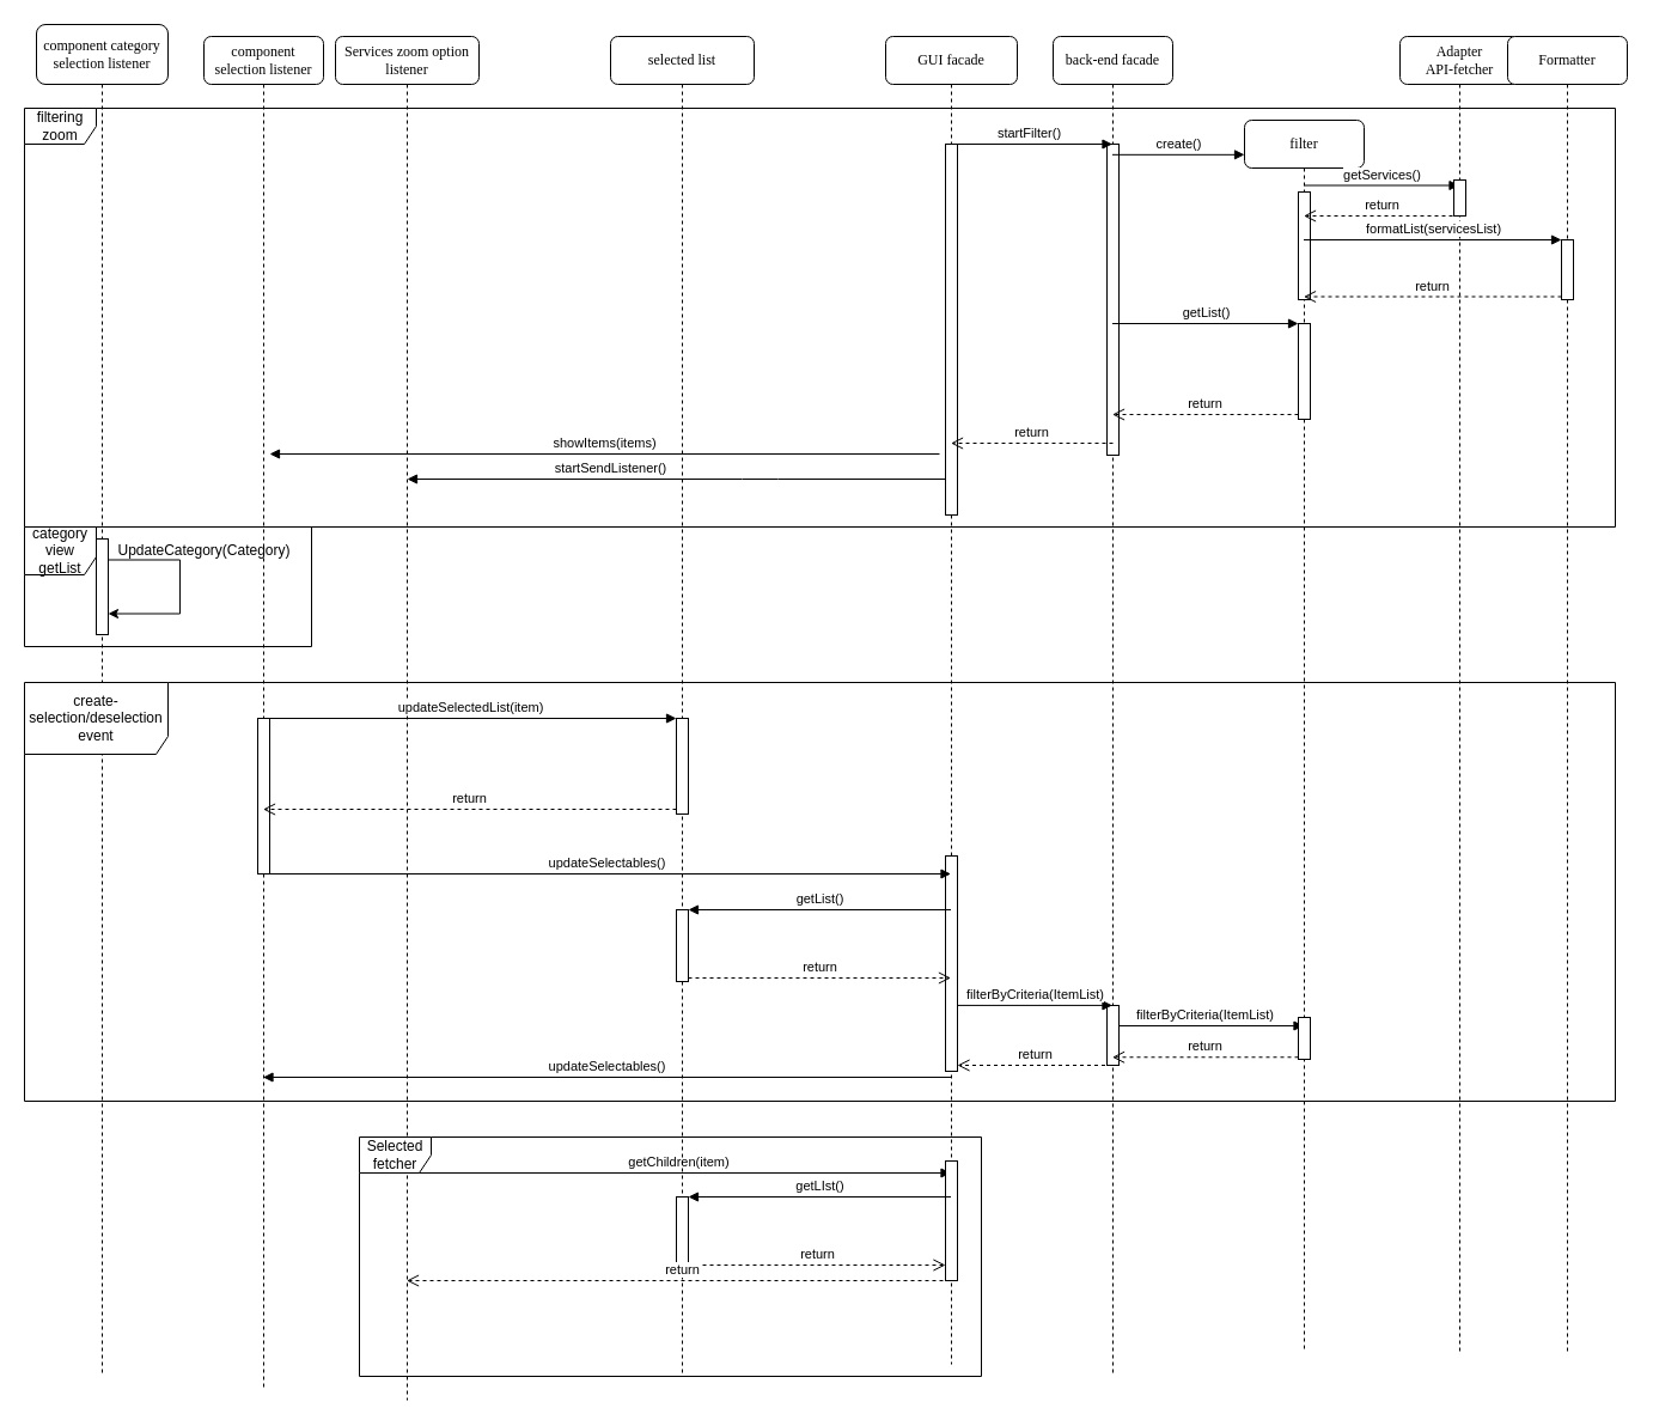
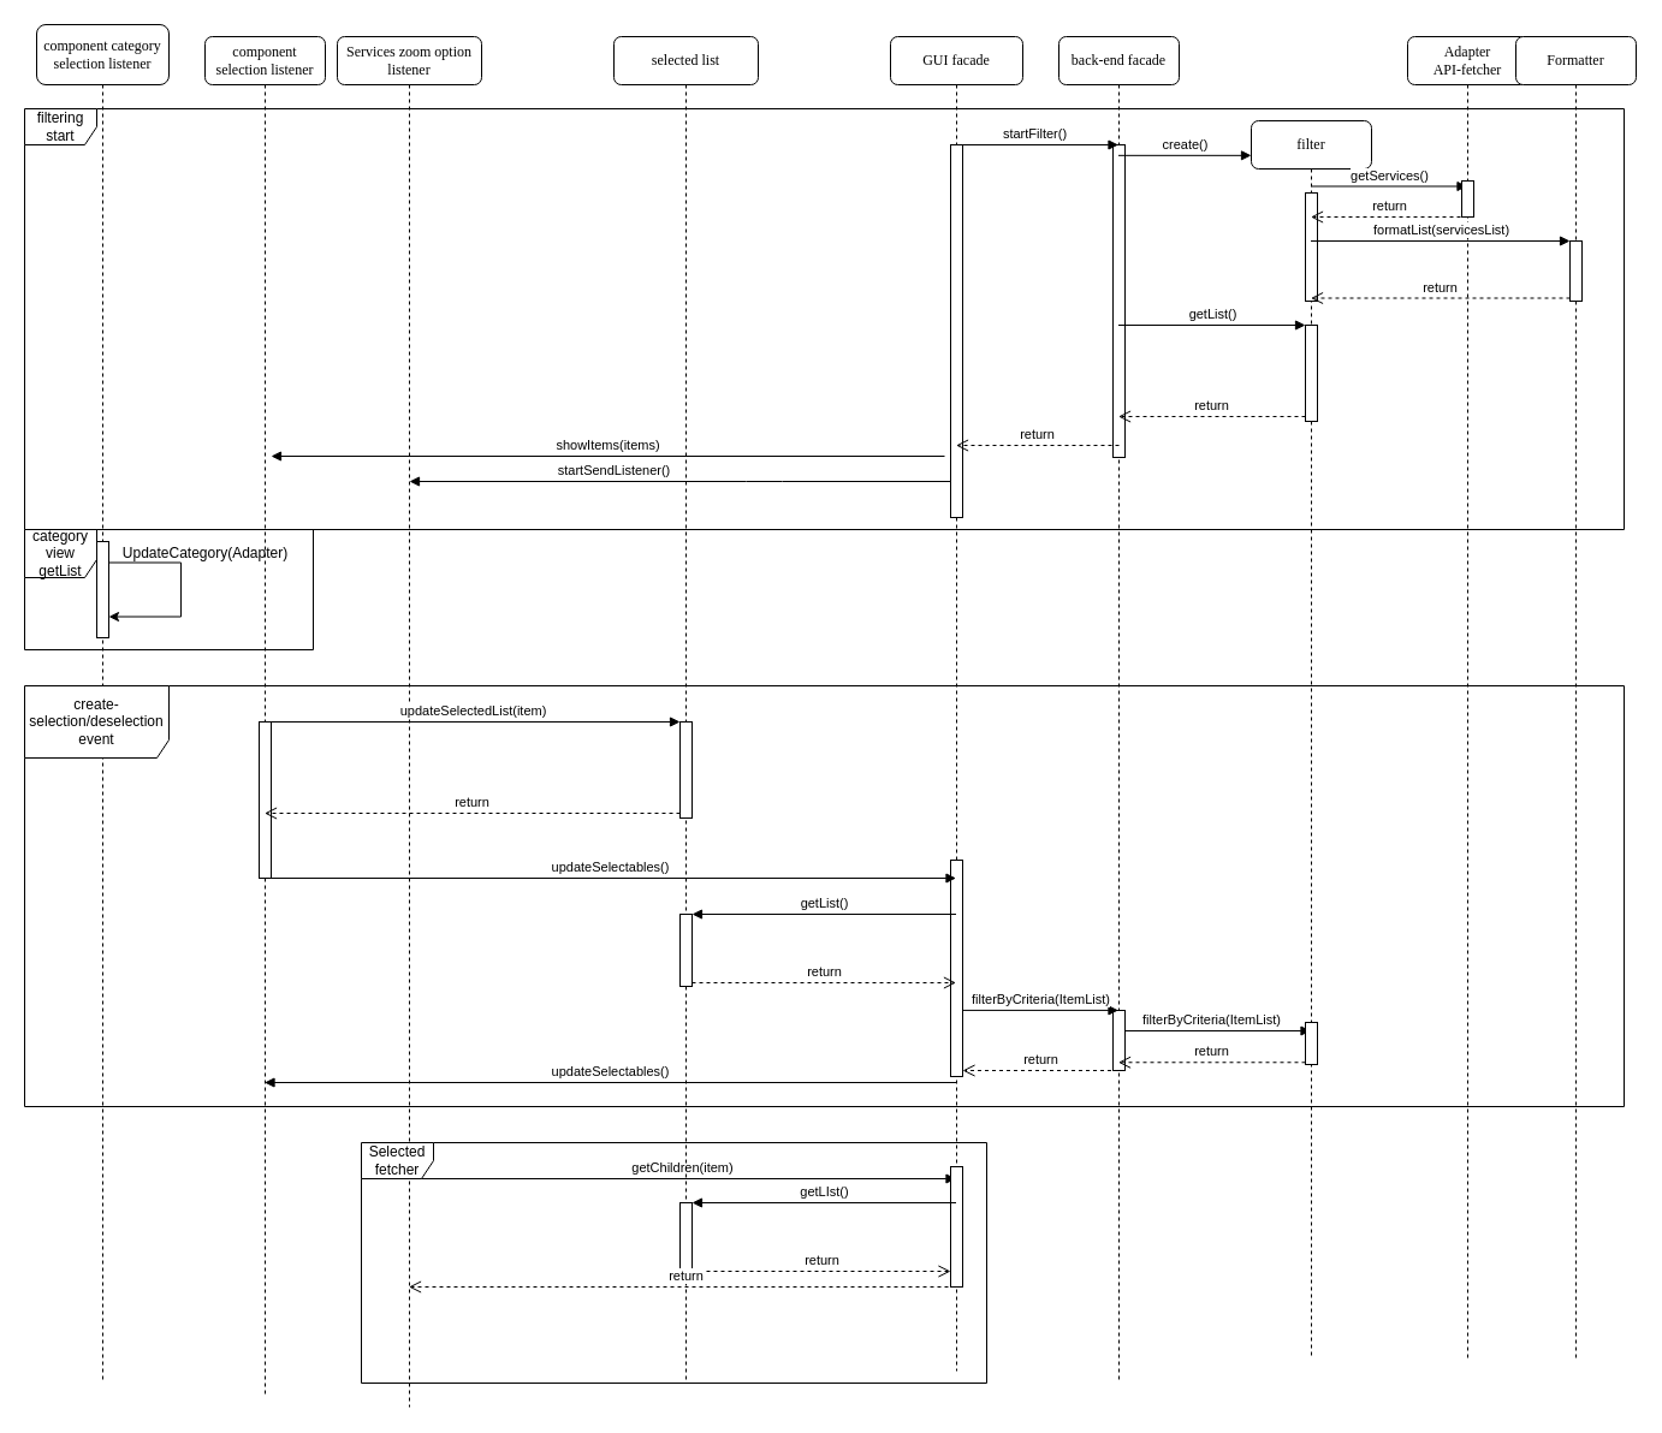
  <mxCell id="0" />
  <mxCell id="1" parent="0" />
  <mxCell id="2" value="Services zoom option listener" style="shape=umlLifeline;perimeter=lifelinePerimeter;whiteSpace=wrap;html=1;container=1;collapsible=0;recursiveResize=0;outlineConnect=0;rounded=1;shadow=0;comic=0;labelBackgroundColor=none;strokeWidth=1;fontFamily=Verdana;fontSize=12;align=center;" parent="1" vertex="1"><mxGeometry x="280" y="30" width="120" height="1140" as="geometry" /></mxCell>
  <mxCell id="3" value="getChildren(item)" style="html=1;verticalAlign=bottom;endArrow=block;rounded=0;" parent="2" target="8" edge="1"><mxGeometry width="80" relative="1" as="geometry"><mxPoint x="60" y="950" as="sourcePoint" /><mxPoint x="140" y="950" as="targetPoint" /></mxGeometry></mxCell>
  <mxCell id="4" value="selected list" style="shape=umlLifeline;perimeter=lifelinePerimeter;whiteSpace=wrap;html=1;container=1;collapsible=0;recursiveResize=0;outlineConnect=0;rounded=1;shadow=0;comic=0;labelBackgroundColor=none;strokeWidth=1;fontFamily=Verdana;fontSize=12;align=center;" parent="1" vertex="1"><mxGeometry x="510" y="30" width="120" height="1120" as="geometry" /></mxCell>
  <mxCell id="5" value="" style="html=1;points=[];perimeter=orthogonalPerimeter;" parent="4" vertex="1"><mxGeometry x="55" y="570" width="10" height="80" as="geometry" /></mxCell>
  <mxCell id="6" value="" style="html=1;points=[];perimeter=orthogonalPerimeter;" parent="4" vertex="1"><mxGeometry x="55" y="730" width="10" height="60" as="geometry" /></mxCell>
  <mxCell id="7" value="" style="html=1;points=[];perimeter=orthogonalPerimeter;" parent="4" vertex="1"><mxGeometry x="55" y="970" width="10" height="60" as="geometry" /></mxCell>
  <mxCell id="8" value="GUI facade" style="shape=umlLifeline;perimeter=lifelinePerimeter;whiteSpace=wrap;html=1;container=1;collapsible=0;recursiveResize=0;outlineConnect=0;rounded=1;shadow=0;comic=0;labelBackgroundColor=none;strokeWidth=1;fontFamily=Verdana;fontSize=12;align=center;" parent="1" vertex="1"><mxGeometry x="740" y="30" width="110" height="1110" as="geometry" /></mxCell>
  <mxCell id="9" value="" style="rounded=0;whiteSpace=wrap;html=1;" parent="8" vertex="1"><mxGeometry x="50" y="90" width="10" height="310" as="geometry" /></mxCell>
  <mxCell id="10" value="" style="html=1;points=[];perimeter=orthogonalPerimeter;" parent="8" vertex="1"><mxGeometry x="50" y="685" width="10" height="180" as="geometry" /></mxCell>
  <mxCell id="11" value="" style="html=1;points=[];perimeter=orthogonalPerimeter;" parent="8" vertex="1"><mxGeometry x="50" y="940" width="10" height="100" as="geometry" /></mxCell>
  <mxCell id="12" value="back-end facade" style="shape=umlLifeline;perimeter=lifelinePerimeter;whiteSpace=wrap;html=1;container=1;collapsible=0;recursiveResize=0;outlineConnect=0;rounded=1;shadow=0;comic=0;labelBackgroundColor=none;strokeWidth=1;fontFamily=Verdana;fontSize=12;align=center;" parent="1" vertex="1"><mxGeometry x="880" y="30" width="100" height="1120" as="geometry" /></mxCell>
  <mxCell id="13" value="" style="html=1;points=[];perimeter=orthogonalPerimeter;" parent="12" vertex="1"><mxGeometry x="45" y="90" width="10" height="260" as="geometry" /></mxCell>
  <mxCell id="14" value="filterByCriteria(ItemList)" style="html=1;verticalAlign=bottom;endArrow=block;rounded=0;" parent="12" target="16" edge="1"><mxGeometry width="80" relative="1" as="geometry"><mxPoint x="45" y="827" as="sourcePoint" /><mxPoint x="125" y="827" as="targetPoint" /></mxGeometry></mxCell>
  <mxCell id="15" value="" style="html=1;points=[];perimeter=orthogonalPerimeter;" parent="12" vertex="1"><mxGeometry x="45" y="810" width="10" height="50" as="geometry" /></mxCell>
  <mxCell id="16" value="filter" style="shape=umlLifeline;perimeter=lifelinePerimeter;whiteSpace=wrap;html=1;container=1;collapsible=0;recursiveResize=0;outlineConnect=0;rounded=1;shadow=0;comic=0;labelBackgroundColor=none;strokeWidth=1;fontFamily=Verdana;fontSize=12;align=center;" parent="1" vertex="1"><mxGeometry x="1040" y="100" width="100" height="1030" as="geometry" /></mxCell>
  <mxCell id="17" value="getServices()" style="html=1;verticalAlign=bottom;endArrow=block;rounded=0;" parent="16" target="21" edge="1"><mxGeometry width="80" relative="1" as="geometry"><mxPoint x="50" y="54.5" as="sourcePoint" /><mxPoint x="130" y="54.5" as="targetPoint" /></mxGeometry></mxCell>
  <mxCell id="18" value="" style="html=1;points=[];perimeter=orthogonalPerimeter;" parent="16" vertex="1"><mxGeometry x="45" y="60" width="10" height="90" as="geometry" /></mxCell>
  <mxCell id="19" value="" style="html=1;points=[];perimeter=orthogonalPerimeter;" parent="16" vertex="1"><mxGeometry x="45" y="170" width="10" height="80" as="geometry" /></mxCell>
  <mxCell id="20" value="" style="html=1;points=[];perimeter=orthogonalPerimeter;" parent="16" vertex="1"><mxGeometry x="45" y="750" width="10" height="35" as="geometry" /></mxCell>
  <mxCell id="21" value="&lt;div&gt;Adapter&lt;/div&gt;&lt;div&gt;API-fetcher&lt;/div&gt;" style="shape=umlLifeline;perimeter=lifelinePerimeter;whiteSpace=wrap;html=1;container=1;collapsible=0;recursiveResize=0;outlineConnect=0;rounded=1;shadow=0;comic=0;labelBackgroundColor=none;strokeWidth=1;fontFamily=Verdana;fontSize=12;align=center;" parent="1" vertex="1"><mxGeometry x="1170" y="30" width="100" height="1100" as="geometry" /></mxCell>
  <mxCell id="22" value="component selection listener" style="shape=umlLifeline;perimeter=lifelinePerimeter;whiteSpace=wrap;html=1;container=1;collapsible=0;recursiveResize=0;outlineConnect=0;rounded=1;shadow=0;comic=0;labelBackgroundColor=none;strokeWidth=1;fontFamily=Verdana;fontSize=12;align=center;" parent="1" vertex="1"><mxGeometry x="170" y="30" width="100" height="1130" as="geometry" /></mxCell>
  <mxCell id="23" value="" style="html=1;points=[];perimeter=orthogonalPerimeter;" parent="22" vertex="1"><mxGeometry x="45" y="570" width="10" height="130" as="geometry" /></mxCell>
  <mxCell id="24" value="return" style="html=1;verticalAlign=bottom;endArrow=open;dashed=1;endSize=8;rounded=0;" parent="1" target="16" edge="1"><mxGeometry relative="1" as="geometry"><mxPoint x="1220" y="180" as="sourcePoint" /><mxPoint x="1110" y="180" as="targetPoint" /><Array as="points"><mxPoint x="1180" y="180" /></Array></mxGeometry></mxCell>
  <mxCell id="25" value="return" style="html=1;verticalAlign=bottom;endArrow=open;dashed=1;endSize=8;rounded=0;" parent="1" target="8" edge="1"><mxGeometry relative="1" as="geometry"><mxPoint x="930" y="370" as="sourcePoint" /><mxPoint x="810" y="370" as="targetPoint" /></mxGeometry></mxCell>
  <mxCell id="26" value="showItems(items)" style="html=1;verticalAlign=bottom;endArrow=block;rounded=0;" parent="1" edge="1"><mxGeometry width="80" relative="1" as="geometry"><mxPoint x="785" y="379" as="sourcePoint" /><mxPoint x="225" y="379" as="targetPoint" /></mxGeometry></mxCell>
  <mxCell id="27" value="create()" style="html=1;verticalAlign=bottom;endArrow=block;rounded=0;entryX=0;entryY=0.028;entryDx=0;entryDy=0;entryPerimeter=0;" parent="1" source="12" target="16" edge="1"><mxGeometry width="80" relative="1" as="geometry"><mxPoint x="925" y="130" as="sourcePoint" /><mxPoint x="1005" y="130" as="targetPoint" /></mxGeometry></mxCell>
  <mxCell id="28" value="Formatter" style="shape=umlLifeline;perimeter=lifelinePerimeter;whiteSpace=wrap;html=1;container=1;collapsible=0;recursiveResize=0;outlineConnect=0;rounded=1;shadow=0;comic=0;labelBackgroundColor=none;strokeWidth=1;fontFamily=Verdana;fontSize=12;align=center;" parent="1" vertex="1"><mxGeometry x="1260" y="30" width="100" height="1100" as="geometry" /></mxCell>
  <mxCell id="29" value="" style="html=1;points=[];perimeter=orthogonalPerimeter;" parent="28" vertex="1"><mxGeometry x="45" y="170" width="10" height="50" as="geometry" /></mxCell>
  <mxCell id="30" value="formatList(servicesList)" style="html=1;verticalAlign=bottom;endArrow=block;entryX=0;entryY=0;rounded=0;" parent="1" target="29" edge="1"><mxGeometry relative="1" as="geometry"><mxPoint x="1089.5" y="200" as="sourcePoint" /></mxGeometry></mxCell>
  <mxCell id="31" value="return" style="html=1;verticalAlign=bottom;endArrow=open;dashed=1;endSize=8;exitX=0;exitY=0.95;rounded=0;" parent="1" source="29" target="16" edge="1"><mxGeometry relative="1" as="geometry"><mxPoint x="1089.5" y="276" as="targetPoint" /></mxGeometry></mxCell>
  <mxCell id="32" value="getList()" style="html=1;verticalAlign=bottom;endArrow=block;entryX=0;entryY=0;rounded=0;" parent="1" source="12" target="19" edge="1"><mxGeometry relative="1" as="geometry"><mxPoint x="1015" y="270" as="sourcePoint" /></mxGeometry></mxCell>
  <mxCell id="33" value="return" style="html=1;verticalAlign=bottom;endArrow=open;dashed=1;endSize=8;exitX=0;exitY=0.95;rounded=0;" parent="1" source="19" target="12" edge="1"><mxGeometry relative="1" as="geometry"><mxPoint x="1015" y="346" as="targetPoint" /></mxGeometry></mxCell>
  <mxCell id="34" value="component category selection listener" style="shape=umlLifeline;perimeter=lifelinePerimeter;whiteSpace=wrap;html=1;container=1;collapsible=0;recursiveResize=0;outlineConnect=0;rounded=1;shadow=0;comic=0;labelBackgroundColor=none;strokeWidth=1;fontFamily=Verdana;fontSize=12;align=center;size=50;" parent="1" vertex="1"><mxGeometry x="30" y="20" width="110" height="1130" as="geometry" /></mxCell>
- <mxCell id="35" value="filtering zoom" style="shape=umlFrame;whiteSpace=wrap;html=1;" parent="1" vertex="1"><mxGeometry x="20" y="90" width="1330" height="350" as="geometry" /></mxCell>
+ <mxCell id="35" value="filtering start" style="shape=umlFrame;whiteSpace=wrap;html=1;" parent="1" vertex="1"><mxGeometry x="20" y="90" width="1330" height="350" as="geometry" /></mxCell>
  <mxCell id="36" value="category view getList" style="shape=umlFrame;whiteSpace=wrap;html=1;width=60;height=40;" parent="1" vertex="1"><mxGeometry x="20" y="440" width="240" height="100" as="geometry" /></mxCell>
  <mxCell id="37" value="" style="html=1;points=[];perimeter=orthogonalPerimeter;" parent="1" vertex="1"><mxGeometry x="80" y="450" width="10" height="80" as="geometry" /></mxCell>
  <mxCell id="38" value="" style="edgeStyle=elbowEdgeStyle;elbow=horizontal;endArrow=classic;html=1;rounded=0;" parent="1" edge="1"><mxGeometry width="50" height="50" relative="1" as="geometry"><mxPoint x="90" y="467.5" as="sourcePoint" /><mxPoint x="90" y="512.5" as="targetPoint" /><Array as="points"><mxPoint x="150" y="492.5" /></Array></mxGeometry></mxCell>
- <mxCell id="39" value="UpdateCategory(Category)" style="text;html=1;align=center;verticalAlign=middle;resizable=0;points=[];autosize=1;strokeColor=none;fillColor=none;" parent="1" vertex="1"><mxGeometry x="90" y="450" width="160" height="20" as="geometry" /></mxCell>
+ <mxCell id="39" value="UpdateCategory(Adapter)" style="text;html=1;align=center;verticalAlign=middle;resizable=0;points=[];autosize=1;strokeColor=none;fillColor=none;" parent="1" vertex="1"><mxGeometry x="90" y="450" width="160" height="20" as="geometry" /></mxCell>
  <mxCell id="40" value="" style="html=1;points=[];perimeter=orthogonalPerimeter;" parent="1" vertex="1"><mxGeometry x="1215" y="150" width="10" height="30" as="geometry" /></mxCell>
  <mxCell id="41" value="updateSelectedList(item)" style="html=1;verticalAlign=bottom;endArrow=block;entryX=0;entryY=0;rounded=0;" parent="1" source="22" target="5" edge="1"><mxGeometry relative="1" as="geometry"><mxPoint x="490" y="600" as="sourcePoint" /></mxGeometry></mxCell>
  <mxCell id="42" value="return" style="html=1;verticalAlign=bottom;endArrow=open;dashed=1;endSize=8;exitX=0;exitY=0.95;rounded=0;" parent="1" source="5" target="22" edge="1"><mxGeometry relative="1" as="geometry"><mxPoint x="490.167" y="676" as="targetPoint" /></mxGeometry></mxCell>
  <mxCell id="43" value="updateSelectables()" style="html=1;verticalAlign=bottom;endArrow=block;rounded=0;" parent="1" target="8" edge="1"><mxGeometry width="80" relative="1" as="geometry"><mxPoint x="220" y="730" as="sourcePoint" /><mxPoint x="300" y="730" as="targetPoint" /></mxGeometry></mxCell>
  <mxCell id="44" value="getList()" style="html=1;verticalAlign=bottom;endArrow=block;entryX=1;entryY=0;rounded=0;" parent="1" source="8" target="6" edge="1"><mxGeometry relative="1" as="geometry"><mxPoint x="635" y="760" as="sourcePoint" /></mxGeometry></mxCell>
  <mxCell id="45" value="return" style="html=1;verticalAlign=bottom;endArrow=open;dashed=1;endSize=8;exitX=1;exitY=0.95;rounded=0;" parent="1" source="6" target="8" edge="1"><mxGeometry relative="1" as="geometry"><mxPoint x="635" y="817" as="targetPoint" /></mxGeometry></mxCell>
  <mxCell id="46" value="filterByCriteria(ItemList)" style="html=1;verticalAlign=bottom;endArrow=block;rounded=0;exitX=1;exitY=0.694;exitDx=0;exitDy=0;exitPerimeter=0;" parent="1" source="10" target="12" edge="1"><mxGeometry relative="1" as="geometry"><mxPoint x="1015" y="805" as="sourcePoint" /></mxGeometry></mxCell>
  <mxCell id="47" value="return" style="html=1;verticalAlign=bottom;endArrow=open;dashed=1;endSize=8;exitX=0;exitY=0.95;rounded=0;" parent="1" source="20" target="12" edge="1"><mxGeometry relative="1" as="geometry"><mxPoint x="1015" y="881" as="targetPoint" /></mxGeometry></mxCell>
  <mxCell id="48" value="updateSelectables()" style="html=1;verticalAlign=bottom;endArrow=block;rounded=0;" parent="1" target="22" edge="1"><mxGeometry width="80" relative="1" as="geometry"><mxPoint x="795" y="900" as="sourcePoint" /><mxPoint x="715" y="900" as="targetPoint" /></mxGeometry></mxCell>
  <mxCell id="49" value="create-selection/deselection event" style="shape=umlFrame;whiteSpace=wrap;html=1;width=120;height=60;" parent="1" vertex="1"><mxGeometry x="20" y="570" width="1330" height="350" as="geometry" /></mxCell>
  <mxCell id="50" value="getLIst()" style="html=1;verticalAlign=bottom;endArrow=block;entryX=1;entryY=0;rounded=0;" parent="1" source="8" target="7" edge="1"><mxGeometry relative="1" as="geometry"><mxPoint x="635" y="1000" as="sourcePoint" /></mxGeometry></mxCell>
  <mxCell id="51" value="return" style="html=1;verticalAlign=bottom;endArrow=open;dashed=1;endSize=8;exitX=1;exitY=0.95;rounded=0;" parent="1" source="7" edge="1"><mxGeometry relative="1" as="geometry"><mxPoint x="790" y="1057" as="targetPoint" /></mxGeometry></mxCell>
  <mxCell id="52" value="Selected fetcher" style="shape=umlFrame;whiteSpace=wrap;html=1;" parent="1" vertex="1"><mxGeometry x="300" y="950" width="520" height="200" as="geometry" /></mxCell>
  <mxCell id="53" value="&lt;div&gt;startFilter()&lt;/div&gt;" style="html=1;verticalAlign=bottom;endArrow=block;rounded=0;" parent="1" edge="1"><mxGeometry width="80" relative="1" as="geometry"><mxPoint x="790" y="120" as="sourcePoint" /><mxPoint x="929.5" y="120" as="targetPoint" /></mxGeometry></mxCell>
  <mxCell id="54" value="startSendListener()" style="html=1;verticalAlign=bottom;endArrow=block;rounded=0;" parent="1" edge="1"><mxGeometry x="0.243" width="80" relative="1" as="geometry"><mxPoint x="790" y="400" as="sourcePoint" /><mxPoint x="340" y="400" as="targetPoint" /><Array as="points"><mxPoint x="650" y="400" /><mxPoint x="620" y="400" /></Array><mxPoint as="offset" /></mxGeometry></mxCell>
  <mxCell id="55" value="return" style="html=1;verticalAlign=bottom;endArrow=open;dashed=1;endSize=8;rounded=0;" parent="1" source="12" edge="1"><mxGeometry relative="1" as="geometry"><mxPoint x="880" y="890" as="sourcePoint" /><mxPoint x="800" y="890" as="targetPoint" /></mxGeometry></mxCell>
  <mxCell id="56" value="return" style="html=1;verticalAlign=bottom;endArrow=open;dashed=1;endSize=8;rounded=0;" edge="1" parent="1" target="2"><mxGeometry relative="1" as="geometry"><mxPoint x="800" y="1070" as="sourcePoint" /><mxPoint x="720" y="1070" as="targetPoint" /></mxGeometry></mxCell>
